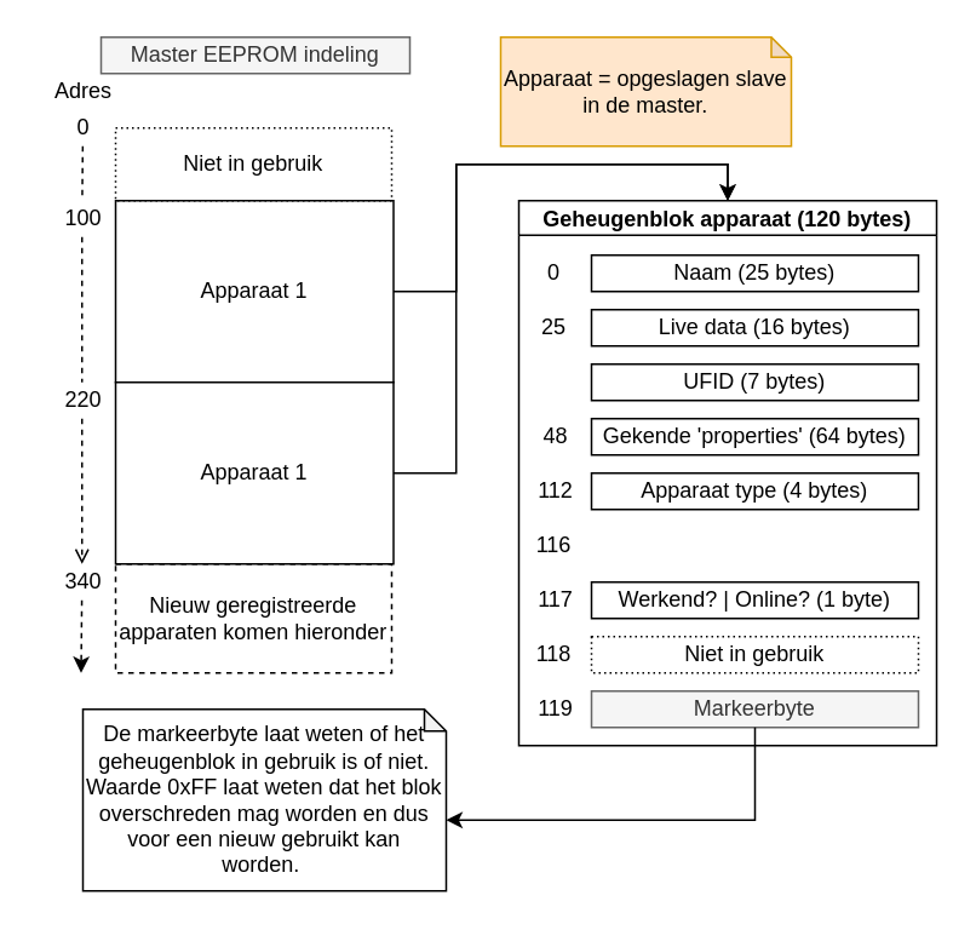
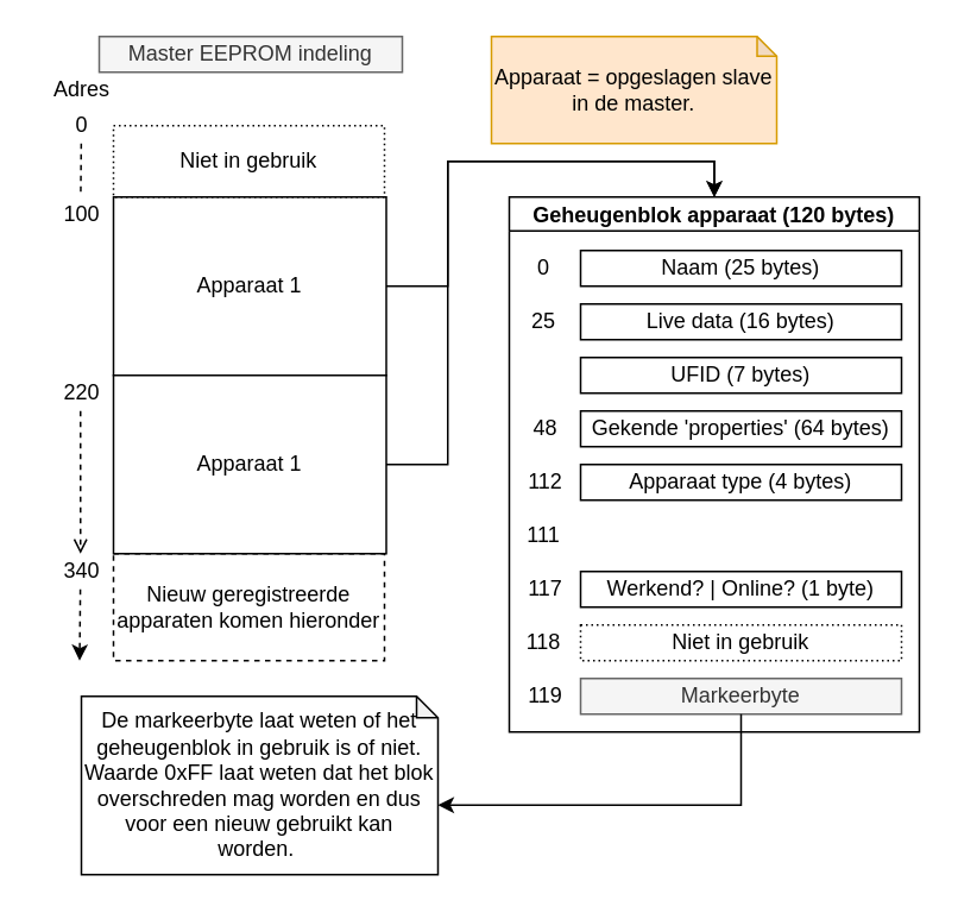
  <mxCell id="0" />
  <mxCell id="1" parent="0" />
  <mxCell id="2" style="edgeStyle=orthogonalEdgeStyle;rounded=0;orthogonalLoop=1;jettySize=auto;html=1;exitX=1;exitY=0.5;exitDx=0;exitDy=0;entryX=0.5;entryY=0;entryDx=0;entryDy=0;" edge="1" parent="1" source="3" target="6"><mxGeometry relative="1" as="geometry" /></mxCell>
  <mxCell id="3" value="Apparaat 1" style="rounded=0;whiteSpace=wrap;html=1;" vertex="1" parent="1"><mxGeometry x="63" y="110" width="153" height="100" as="geometry" /></mxCell>
  <mxCell id="4" value="100" style="text;html=1;resizable=0;points=[];autosize=1;align=center;verticalAlign=top;spacingTop=-4;" vertex="1" parent="1"><mxGeometry x="34.5" y="110" width="20" height="20" as="geometry" /></mxCell>
  <mxCell id="5" value="Master EEPROM indeling" style="rounded=0;whiteSpace=wrap;html=1;align=center;fillColor=#f5f5f5;strokeColor=#666666;fontColor=#333333;" vertex="1" parent="1"><mxGeometry x="55" y="20" width="170" height="20" as="geometry" /></mxCell>
  <mxCell id="6" value="Geheugenblok apparaat (120 bytes)" style="swimlane;startSize=19;" vertex="1" parent="1"><mxGeometry x="285" y="110" width="230" height="300" as="geometry"><mxRectangle x="330" y="300" width="140" height="23" as="alternateBounds" /></mxGeometry></mxCell>
  <mxCell id="7" value="Naam (25 bytes)" style="rounded=0;whiteSpace=wrap;html=1;fillColor=none;align=center;" vertex="1" parent="6"><mxGeometry x="40" y="30" width="180" height="20" as="geometry" /></mxCell>
  <mxCell id="8" value="Live data (16 bytes)" style="rounded=0;whiteSpace=wrap;html=1;fillColor=none;align=center;" vertex="1" parent="6"><mxGeometry x="40" y="60" width="180" height="20" as="geometry" /></mxCell>
  <mxCell id="9" value="UFID (7 bytes)" style="rounded=0;whiteSpace=wrap;html=1;fillColor=none;align=center;" vertex="1" parent="6"><mxGeometry x="40" y="90" width="180" height="20" as="geometry" /></mxCell>
  <mxCell id="10" value="Gekende 'properties' (64 bytes)" style="rounded=0;whiteSpace=wrap;html=1;fillColor=none;align=center;" vertex="1" parent="6"><mxGeometry x="40" y="120" width="180" height="20" as="geometry" /></mxCell>
  <mxCell id="11" value="Apparaat type (4 bytes)" style="rounded=0;whiteSpace=wrap;html=1;fillColor=none;align=center;" vertex="1" parent="6"><mxGeometry x="40" y="150" width="180" height="20" as="geometry" /></mxCell>
  <mxCell id="12" value="Werkend? | Online? (1 byte)" style="rounded=0;whiteSpace=wrap;html=1;fillColor=none;align=center;" vertex="1" parent="6"><mxGeometry x="40" y="210" width="180" height="20" as="geometry" /></mxCell>
  <mxCell id="13" value="0" style="text;html=1;resizable=0;points=[];autosize=1;align=center;verticalAlign=top;spacingTop=-4;" vertex="1" parent="6"><mxGeometry x="8.5" y="30" width="20" height="20" as="geometry" /></mxCell>
  <mxCell id="14" value="25" style="text;html=1;resizable=0;points=[];autosize=1;align=center;verticalAlign=top;spacingTop=-4;" vertex="1" parent="6"><mxGeometry x="8.5" y="60" width="20" height="20" as="geometry" /></mxCell>
  <mxCell id="15" value="48" style="text;html=1;resizable=0;points=[];autosize=1;align=center;verticalAlign=top;spacingTop=-4;" vertex="1" parent="6"><mxGeometry x="9.5" y="120" width="20" height="20" as="geometry" /></mxCell>
  <mxCell id="16" value="112" style="text;html=1;resizable=0;points=[];autosize=1;align=center;verticalAlign=top;spacingTop=-4;" vertex="1" parent="6"><mxGeometry x="9.5" y="150" width="20" height="20" as="geometry" /></mxCell>
- <mxCell id="17" value="116" style="text;html=1;resizable=0;points=[];autosize=1;align=center;verticalAlign=top;spacingTop=-4;" vertex="1" parent="6"><mxGeometry x="8.5" y="180" width="20" height="20" as="geometry" /></mxCell>
+ <mxCell id="17" value="111" style="text;html=1;resizable=0;points=[];autosize=1;align=center;verticalAlign=top;spacingTop=-4;" vertex="1" parent="6"><mxGeometry x="8.5" y="180" width="20" height="20" as="geometry" /></mxCell>
  <mxCell id="18" value="117" style="text;html=1;resizable=0;points=[];autosize=1;align=center;verticalAlign=top;spacingTop=-4;" vertex="1" parent="6"><mxGeometry x="10" y="210" width="20" height="20" as="geometry" /></mxCell>
  <mxCell id="19" value="118" style="text;html=1;resizable=0;points=[];autosize=1;align=center;verticalAlign=top;spacingTop=-4;" vertex="1" parent="6"><mxGeometry x="9" y="240" width="20" height="20" as="geometry" /></mxCell>
  <mxCell id="20" value="Niet in gebruik" style="rounded=0;whiteSpace=wrap;html=1;fillColor=none;dashed=1;dashPattern=1 2;" vertex="1" parent="6"><mxGeometry x="40" y="240" width="180" height="20" as="geometry" /></mxCell>
  <mxCell id="21" value="119" style="text;html=1;resizable=0;points=[];autosize=1;align=center;verticalAlign=top;spacingTop=-4;" vertex="1" parent="6"><mxGeometry x="10" y="270" width="20" height="20" as="geometry" /></mxCell>
  <mxCell id="22" value="Markeerbyte" style="rounded=0;whiteSpace=wrap;html=1;fillColor=#f5f5f5;align=center;strokeColor=#666666;fontColor=#333333;" vertex="1" parent="6"><mxGeometry x="40" y="270" width="180" height="20" as="geometry" /></mxCell>
  <mxCell id="23" value="220" style="text;html=1;resizable=0;points=[];autosize=1;align=center;verticalAlign=top;spacingTop=-4;" vertex="1" parent="1"><mxGeometry x="34.5" y="210" width="20" height="20" as="geometry" /></mxCell>
  <mxCell id="24" value="Niet in gebruik" style="rounded=0;whiteSpace=wrap;html=1;fillColor=none;dashed=1;dashPattern=1 2;" vertex="1" parent="1"><mxGeometry x="63" y="70" width="152" height="40" as="geometry" /></mxCell>
  <mxCell id="25" value="0" style="text;html=1;resizable=0;points=[];autosize=1;align=center;verticalAlign=top;spacingTop=-4;" vertex="1" parent="1"><mxGeometry x="35" y="60" width="20" height="20" as="geometry" /></mxCell>
  <mxCell id="26" style="edgeStyle=orthogonalEdgeStyle;rounded=0;orthogonalLoop=1;jettySize=auto;html=1;exitX=1;exitY=0.5;exitDx=0;exitDy=0;entryX=0.5;entryY=0;entryDx=0;entryDy=0;" edge="1" parent="1" source="27" target="6"><mxGeometry relative="1" as="geometry" /></mxCell>
  <mxCell id="27" value="Apparaat 1" style="rounded=0;whiteSpace=wrap;html=1;" vertex="1" parent="1"><mxGeometry x="63" y="210" width="153" height="100" as="geometry" /></mxCell>
  <mxCell id="28" value="Nieuw geregistreerde apparaten komen hieronder" style="rounded=0;whiteSpace=wrap;html=1;fillColor=none;align=center;dashed=1;" vertex="1" parent="1"><mxGeometry x="63" y="310" width="152" height="60" as="geometry" /></mxCell>
  <mxCell id="29" value="340" style="text;html=1;resizable=0;points=[];autosize=1;align=center;verticalAlign=top;spacingTop=-4;" vertex="1" parent="1"><mxGeometry x="34.5" y="310" width="20" height="20" as="geometry" /></mxCell>
  <mxCell id="30" value="De markeerbyte laat weten of het geheugenblok in gebruik is of niet. Waarde 0xFF laat weten dat het blok overschreden mag worden en dus voor een nieuw gebruikt kan worden.&amp;nbsp;" style="shape=note;whiteSpace=wrap;html=1;backgroundOutline=1;darkOpacity=0.05;fillColor=none;align=center;size=12;" vertex="1" parent="1"><mxGeometry x="45" y="390" width="200" height="100" as="geometry" /></mxCell>
  <mxCell id="31" value="Apparaat = opgeslagen slave in de master." style="shape=note;whiteSpace=wrap;html=1;backgroundOutline=1;darkOpacity=0.05;fillColor=#ffe6cc;align=center;size=11;strokeColor=#d79b00;" vertex="1" parent="1"><mxGeometry x="275" y="20" width="160" height="60" as="geometry" /></mxCell>
- <mxCell id="32" value="" style="endArrow=none;dashed=1;html=1;" edge="1" parent="1" source="4" target="23"><mxGeometry width="50" height="50" relative="1" as="geometry"><mxPoint x="44" y="150" as="sourcePoint" /><mxPoint x="44" y="190" as="targetPoint" /></mxGeometry></mxCell>
  <mxCell id="33" value="" style="endArrow=open;dashed=1;html=1;" edge="1" parent="1" source="23" target="29"><mxGeometry width="50" height="50" relative="1" as="geometry"><mxPoint x="25" y="70" as="sourcePoint" /><mxPoint x="25" y="110" as="targetPoint" /></mxGeometry></mxCell>
  <mxCell id="34" value="" style="endArrow=classic;dashed=1;html=1;endFill=1;" edge="1" parent="1" source="29"><mxGeometry width="50" height="50" relative="1" as="geometry"><mxPoint x="35" y="80" as="sourcePoint" /><mxPoint x="44" y="370" as="targetPoint" /></mxGeometry></mxCell>
  <mxCell id="35" value="" style="endArrow=none;dashed=1;html=1;" edge="1" parent="1" source="25" target="4"><mxGeometry width="50" height="50" relative="1" as="geometry"><mxPoint x="-5" y="110" as="sourcePoint" /><mxPoint x="-5" y="150" as="targetPoint" /></mxGeometry></mxCell>
  <mxCell id="36" style="edgeStyle=orthogonalEdgeStyle;rounded=0;orthogonalLoop=1;jettySize=auto;html=1;exitX=0.5;exitY=1;exitDx=0;exitDy=0;entryX=0;entryY=0;entryDx=200;entryDy=61;entryPerimeter=0;" edge="1" parent="1" source="22" target="30"><mxGeometry relative="1" as="geometry" /></mxCell>
  <mxCell id="37" value="Adres" style="text;html=1;resizable=0;points=[];autosize=1;align=center;verticalAlign=top;spacingTop=-4;" vertex="1" parent="1"><mxGeometry x="20" y="40" width="50" height="20" as="geometry" /></mxCell>
